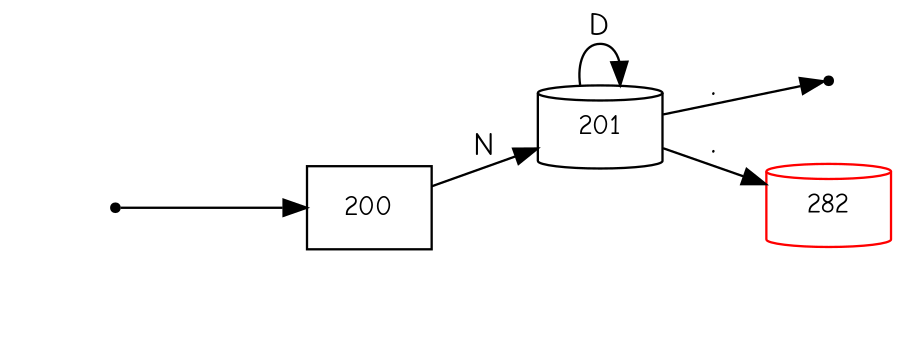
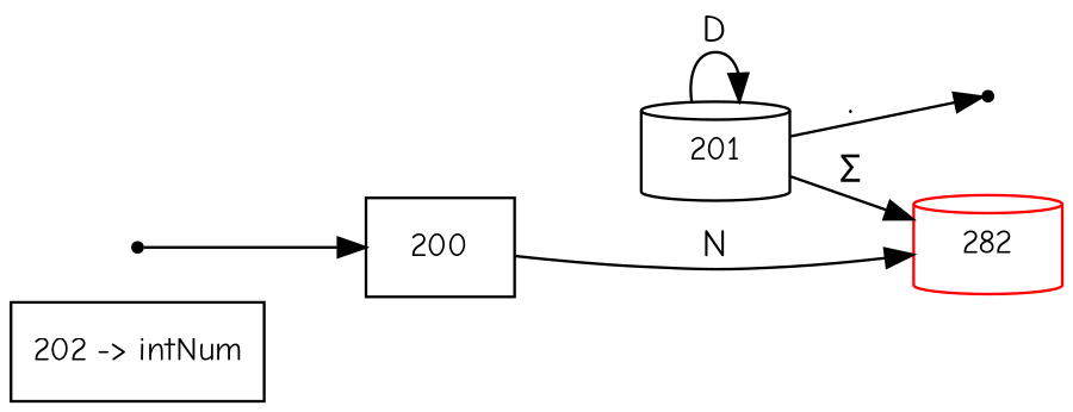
  digraph {
    fontname="Comic Neue"
    rankdir=LR
    node [fontname="Comic Neue" fontsize=12 shape=box color=black]
    edge [fontname="Comic Neue"]
+   n1 [label="202 -> intNum" color=""]
    n2 [label=200]
    n3 [label=201 shape=cylinder]
    n4 [color=red label=282 shape=cylinder]
    n5 [label=202 shape=point]
    n6 [label=202 shape=point]
-   n2 -> n3 [label=N]
+   n2 -> n4 [label=N]
    n3 -> n3 [label=D]
-   n3 -> n4 [label="."]
+   n3 -> n4 [label="Σ"]
    n3 -> n5 [label="."]
    n6 -> n2
  }
